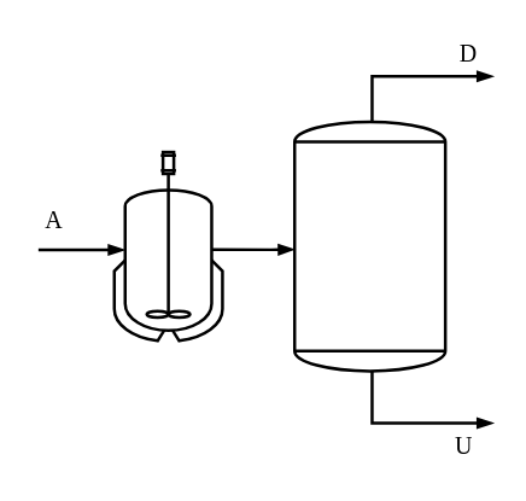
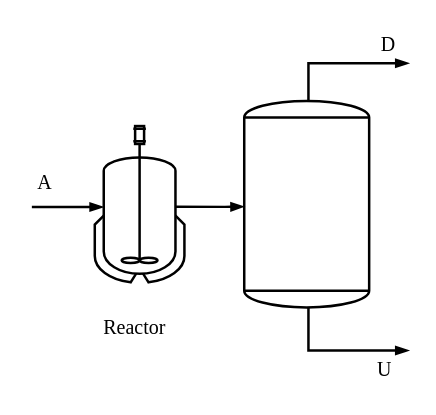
  <mxCell id="0" />
  <mxCell id="1" parent="0" />
  <mxCell id="2" value="" style="shape=mxgraph.pid.vessels.jacketed_mixing_vessel;html=1;pointerEvents=1;align=center;verticalLabelPosition=bottom;verticalAlign=middle;dashed=0;strokeWidth=2;rounded=0;strokeColor=default;fontFamily=Helvetica;fontSize=11;fontColor=default;labelBackgroundColor=default;" vertex="1" parent="1"><mxGeometry x="75.313" y="100.312" width="71.876" height="125.062" as="geometry" /></mxCell>
  <mxCell id="3" style="edgeStyle=orthogonalEdgeStyle;rounded=0;orthogonalLoop=1;jettySize=auto;html=1;strokeWidth=2;endArrow=blockThin;endFill=1;strokeColor=default;align=center;verticalAlign=middle;fontFamily=Helvetica;fontSize=11;fontColor=default;labelBackgroundColor=default;" edge="1" parent="1" source="5"><mxGeometry relative="1" as="geometry"><mxPoint x="326.88" y="50" as="targetPoint" /><Array as="points"><mxPoint x="246.379" y="50" /></Array></mxGeometry></mxCell>
  <mxCell id="4" style="edgeStyle=orthogonalEdgeStyle;rounded=0;orthogonalLoop=1;jettySize=auto;html=1;strokeWidth=2;strokeColor=default;align=center;verticalAlign=middle;fontFamily=Helvetica;fontSize=11;fontColor=default;labelBackgroundColor=default;endArrow=blockThin;endFill=1;" edge="1" parent="1" source="5"><mxGeometry relative="1" as="geometry"><mxPoint x="326.88" y="280" as="targetPoint" /><Array as="points"><mxPoint x="246.379" y="280" /></Array></mxGeometry></mxCell>
  <mxCell id="5" value="" style="shape=mxgraph.pid.vessels.tank;html=1;pointerEvents=1;align=center;verticalLabelPosition=bottom;verticalAlign=middle;dashed=0;strokeWidth=2;rounded=0;strokeColor=default;fontFamily=Helvetica;fontSize=11;fontColor=default;labelBackgroundColor=default;" vertex="1" parent="1"><mxGeometry x="195" y="80.19" width="100" height="165.31" as="geometry" /></mxCell>
  <mxCell id="6" style="edgeStyle=orthogonalEdgeStyle;rounded=0;orthogonalLoop=1;jettySize=auto;html=1;entryX=0.096;entryY=0.518;entryDx=0;entryDy=0;entryPerimeter=0;strokeWidth=2;strokeColor=default;align=center;verticalAlign=middle;fontFamily=Helvetica;fontSize=11;fontColor=default;labelBackgroundColor=default;endArrow=blockThin;endFill=1;" edge="1" parent="1" target="2"><mxGeometry relative="1" as="geometry"><mxPoint x="25" y="165" as="sourcePoint" /><Array as="points"><mxPoint x="82.501" y="165" /></Array></mxGeometry></mxCell>
  <mxCell id="7" style="edgeStyle=orthogonalEdgeStyle;rounded=0;orthogonalLoop=1;jettySize=auto;html=1;entryX=0;entryY=0.512;entryDx=0;entryDy=0;entryPerimeter=0;exitX=0.9;exitY=0.517;exitDx=0;exitDy=0;exitPerimeter=0;strokeWidth=2;strokeColor=default;align=center;verticalAlign=middle;fontFamily=Helvetica;fontSize=11;fontColor=default;labelBackgroundColor=default;endArrow=blockThin;endFill=1;" edge="1" parent="1" source="2" target="5"><mxGeometry relative="1" as="geometry"><Array as="points"><mxPoint x="179.534" y="165" /></Array></mxGeometry></mxCell>
+ <mxCell id="8" value="Reactor" style="text;html=1;align=center;verticalAlign=middle;resizable=0;points=[];autosize=1;strokeColor=none;fillColor=none;fontFamily=IBM Plex sans;fontSize=16;" vertex="1" parent="1"><mxGeometry x="67.19" y="245.5" width="80" height="30" as="geometry" /></mxCell>
  <mxCell id="9" value="A" style="text;html=1;align=center;verticalAlign=middle;resizable=0;points=[];autosize=1;strokeColor=none;fillColor=none;fontFamily=IBM Plex sans;fontSize=16;" vertex="1" parent="1"><mxGeometry x="20.31" y="130" width="30" height="30" as="geometry" /></mxCell>
  <mxCell id="10" value="D" style="text;html=1;align=center;verticalAlign=middle;resizable=0;points=[];autosize=1;strokeColor=none;fillColor=none;fontFamily=IBM Plex sans;fontSize=16;" vertex="1" parent="1"><mxGeometry x="295" y="20" width="30" height="30" as="geometry" /></mxCell>
  <mxCell id="11" value="U" style="text;html=1;align=center;verticalAlign=middle;resizable=0;points=[];autosize=1;strokeColor=none;fillColor=none;fontFamily=IBM Plex sans;fontSize=16;" vertex="1" parent="1"><mxGeometry x="291.68" y="280" width="30" height="30" as="geometry" /></mxCell>
